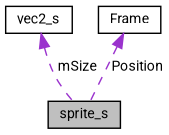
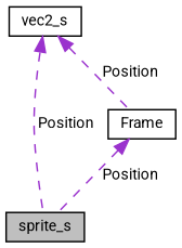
  digraph {
    fontname=Roboto
    node [color=black fillcolor=white fontname=Roboto fontsize=10 shape=record style=filled]
    edge [color=darkorchid3 dir=back fontname=Roboto fontsize=10 labelfontname=Helvetica labelfontsize=10 style=dashed]
    n1 [fillcolor=grey75 fontcolor=black height=0.2 label=sprite_s width=0.4]
    n2 [height=0.2 label=vec2_s width=0.4]
    n3 [height=0.2 label=Frame width=0.4]
-   n2 -> n1 [label=" mSize"]
+   n2 -> n1 [label=" Position"]
+   n2 -> n3 [label=" Position"]
    n3 -> n1 [label=" Position"]
  }
